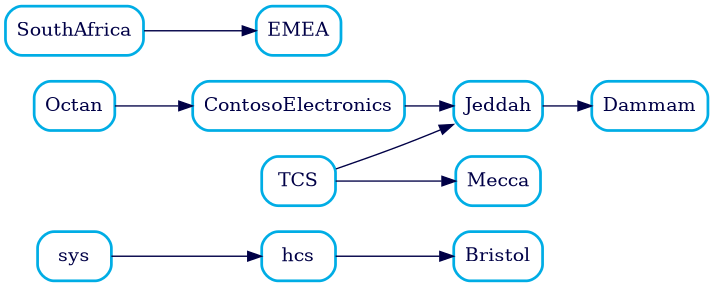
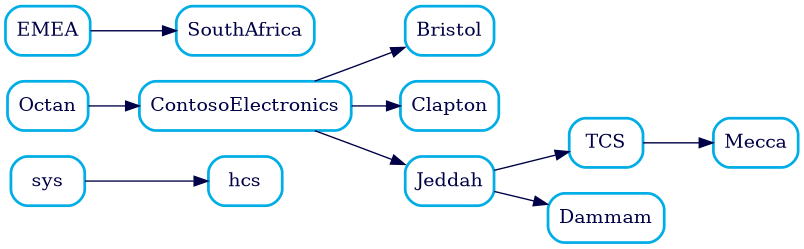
  digraph {
    color=Gray
    compound=True
    rankdir=LR
    node [color="#00ade5" fontcolor="#000046" shape=Mrecord style=bold]
    edge [color="#000046"]
    n1 [label=sys]
    n2 [label=hcs]
    n3 [label=Octan]
    n4 [label=ContosoElectronics]
    n5 [label=Bristol]
+   n6 [label=Clapton]
    n7 [label=Jeddah]
    n8 [label=TCS]
    n9 [label=Mecca]
    n10 [label=EMEA]
    n11 [label=SouthAfrica]
    n12 [label=Dammam]
    n1 -> n2
    n3 -> n4
-   n2 -> n5
+   n4 -> n5
+   n4 -> n6
    n4 -> n7
    n7 -> n12
-   n8 -> n7
+   n7 -> n8
    n8 -> n9
-   n11 -> n10
+   n10 -> n11
  }
